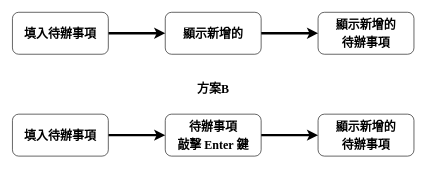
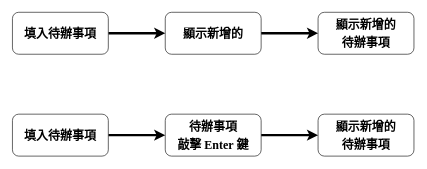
  <mxCell id="0" />
  <mxCell id="1" parent="0" />
  <mxCell id="2" style="edgeStyle=orthogonalEdgeStyle;rounded=0;orthogonalLoop=1;jettySize=auto;html=1;exitX=1;exitY=0.5;exitDx=0;exitDy=0;strokeWidth=4;" parent="1" source="3" target="6" edge="1"><mxGeometry relative="1" as="geometry" /></mxCell>
  <mxCell id="3" value="&lt;span style=&quot;font-size: 20px&quot;&gt;顯示新增的&lt;br&gt;&lt;/span&gt;" style="rounded=1;whiteSpace=wrap;html=1;fontFamily=微軟正黑體;fontSize=24;fontStyle=1" parent="1" vertex="1"><mxGeometry x="275" y="20" width="160" height="70" as="geometry" /></mxCell>
  <mxCell id="4" style="edgeStyle=orthogonalEdgeStyle;rounded=0;orthogonalLoop=1;jettySize=auto;html=1;exitX=1;exitY=0.5;exitDx=0;exitDy=0;entryX=0;entryY=0.5;entryDx=0;entryDy=0;strokeWidth=4;" parent="1" source="5" target="3" edge="1"><mxGeometry relative="1" as="geometry" /></mxCell>
  <mxCell id="5" value="&lt;span style=&quot;font-size: 20px&quot;&gt;填入待辦事項&lt;/span&gt;" style="rounded=1;whiteSpace=wrap;html=1;fontFamily=微軟正黑體;fontSize=24;fontStyle=1" parent="1" vertex="1"><mxGeometry x="20" y="20" width="160" height="70" as="geometry" /></mxCell>
  <mxCell id="6" value="&lt;span style=&quot;font-size: 20px&quot;&gt;顯示新增的&lt;br&gt;待辦事項&lt;br&gt;&lt;/span&gt;" style="rounded=1;whiteSpace=wrap;html=1;fontFamily=微軟正黑體;fontSize=24;fontStyle=1" parent="1" vertex="1"><mxGeometry x="530" y="20" width="160" height="70" as="geometry" /></mxCell>
  <mxCell id="7" style="edgeStyle=orthogonalEdgeStyle;rounded=0;orthogonalLoop=1;jettySize=auto;html=1;exitX=1;exitY=0.5;exitDx=0;exitDy=0;strokeWidth=4;" edge="1" parent="1" source="8" target="11"><mxGeometry relative="1" as="geometry" /></mxCell>
  <mxCell id="8" value="&lt;span style=&quot;font-size: 20px&quot;&gt;待辦事項&lt;br&gt;敲擊 Enter 鍵&lt;br&gt;&lt;/span&gt;" style="rounded=1;whiteSpace=wrap;html=1;fontFamily=微軟正黑體;fontSize=24;fontStyle=1" vertex="1" parent="1"><mxGeometry x="275" y="190" width="160" height="70" as="geometry" /></mxCell>
  <mxCell id="9" style="edgeStyle=orthogonalEdgeStyle;rounded=0;orthogonalLoop=1;jettySize=auto;html=1;exitX=1;exitY=0.5;exitDx=0;exitDy=0;entryX=0;entryY=0.5;entryDx=0;entryDy=0;strokeWidth=4;" edge="1" parent="1" source="10" target="8"><mxGeometry relative="1" as="geometry" /></mxCell>
  <mxCell id="10" value="&lt;span style=&quot;font-size: 20px&quot;&gt;填入待辦事項&lt;/span&gt;" style="rounded=1;whiteSpace=wrap;html=1;fontFamily=微軟正黑體;fontSize=24;fontStyle=1" vertex="1" parent="1"><mxGeometry x="20" y="190" width="160" height="70" as="geometry" /></mxCell>
  <mxCell id="11" value="&lt;span style=&quot;font-size: 20px&quot;&gt;顯示新增的&lt;br&gt;待辦事項&lt;br&gt;&lt;/span&gt;" style="rounded=1;whiteSpace=wrap;html=1;fontFamily=微軟正黑體;fontSize=24;fontStyle=1" vertex="1" parent="1"><mxGeometry x="530" y="190" width="160" height="70" as="geometry" /></mxCell>
- <mxCell id="12" value="&lt;div&gt;&lt;span style=&quot;font-size: 20px&quot;&gt;&lt;font face=&quot;微軟正黑體&quot;&gt;&lt;b&gt;方案B&lt;/b&gt;&lt;/font&gt;&lt;/span&gt;&lt;/div&gt;" style="text;whiteSpace=wrap;html=1;align=center;" vertex="1" parent="1"><mxGeometry x="280" y="130" width="150" height="30" as="geometry" /></mxCell>
